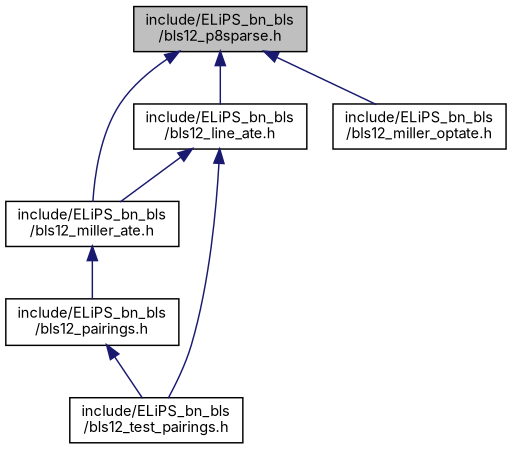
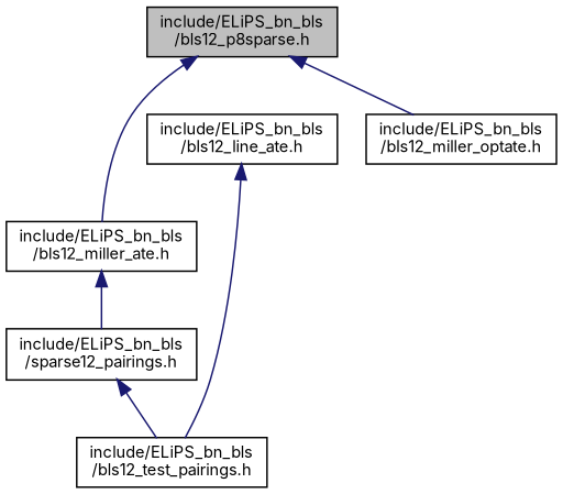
  digraph {
    fontname=Inter
    node [color=black fillcolor=white fontname=Inter fontsize=10 shape=record style=filled]
    edge [color=midnightblue dir=back fontname=Inter fontsize=10 labelfontname=Helvetica labelfontsize=10 style=solid]
    n1 [fillcolor=grey75 fontcolor=black height=0.2 label="include/ELiPS_bn_bls\l/bls12_p8sparse.h" width=0.4]
    n2 [height=0.2 label="include/ELiPS_bn_bls\l/bls12_line_ate.h" width=0.4]
    n3 [height=0.2 label="include/ELiPS_bn_bls\l/bls12_miller_ate.h" width=0.4]
    n4 [height=0.2 label="include/ELiPS_bn_bls\l/bls12_miller_optate.h" width=0.4]
    n5 [height=0.2 label="include/ELiPS_bn_bls\l/bls12_test_pairings.h" width=0.4]
-   n6 [height=0.2 label="include/ELiPS_bn_bls\l/bls12_pairings.h" width=0.4]
-   n1 -> n2
+   n6 [height=0.2 label="include/ELiPS_bn_bls\l/sparse12_pairings.h" width=0.4]
    n1 -> n3
    n1 -> n4
-   n2 -> n3
    n2 -> n5
    n3 -> n6
    n6 -> n5
  }
